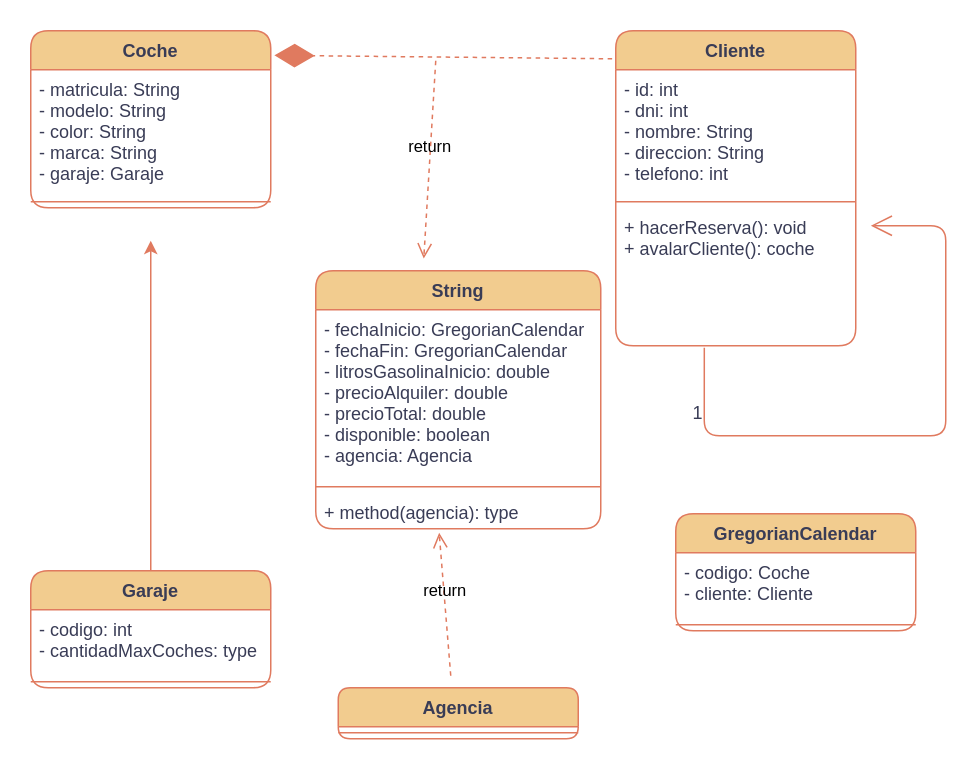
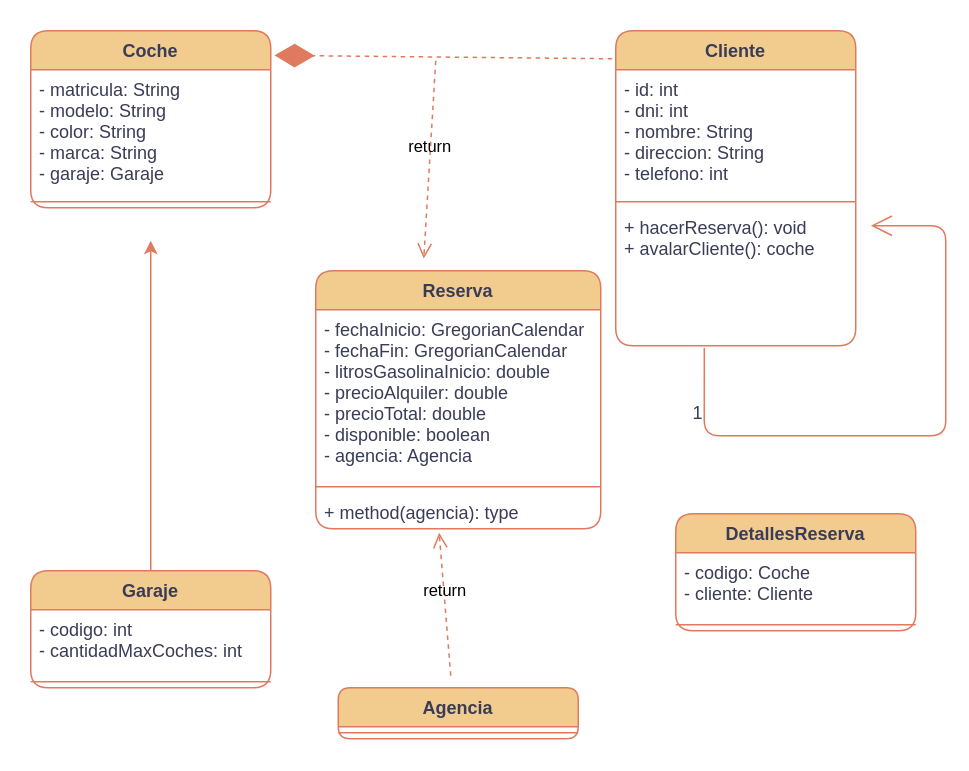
  <mxCell id="0" />
  <mxCell id="1" parent="0" />
  <mxCell id="2" value="Cliente" style="swimlane;fontStyle=1;align=center;verticalAlign=top;childLayout=stackLayout;horizontal=1;startSize=26;horizontalStack=0;resizeParent=1;resizeParentMax=0;resizeLast=0;collapsible=1;marginBottom=0;rounded=1;labelBackgroundColor=none;fillColor=#F2CC8F;strokeColor=#E07A5F;fontColor=#393C56;" vertex="1" parent="1"><mxGeometry x="410" y="20" width="160" height="210" as="geometry" /></mxCell>
  <mxCell id="3" value="- id: int&#10;- dni: int&#10;- nombre: String&#10;- direccion: String&#10;- telefono: int" style="text;strokeColor=none;fillColor=none;align=left;verticalAlign=top;spacingLeft=4;spacingRight=4;overflow=hidden;rotatable=0;points=[[0,0.5],[1,0.5]];portConstraint=eastwest;rounded=1;labelBackgroundColor=none;fontColor=#393C56;" vertex="1" parent="2"><mxGeometry y="26" width="160" height="84" as="geometry" /></mxCell>
  <mxCell id="4" value="" style="line;strokeWidth=1;fillColor=none;align=left;verticalAlign=middle;spacingTop=-1;spacingLeft=3;spacingRight=3;rotatable=0;labelPosition=right;points=[];portConstraint=eastwest;strokeColor=#E07A5F;rounded=1;labelBackgroundColor=none;fontColor=#393C56;" vertex="1" parent="2"><mxGeometry y="110" width="160" height="8" as="geometry" /></mxCell>
  <mxCell id="5" value="+ hacerReserva(): void&#10;+ avalarCliente(): coche&#10;" style="text;strokeColor=none;fillColor=none;align=left;verticalAlign=top;spacingLeft=4;spacingRight=4;overflow=hidden;rotatable=0;points=[[0,0.5],[1,0.5]];portConstraint=eastwest;rounded=1;labelBackgroundColor=none;fontColor=#393C56;" vertex="1" parent="2"><mxGeometry y="118" width="160" height="92" as="geometry" /></mxCell>
  <mxCell id="6" value="" style="endArrow=open;endFill=1;endSize=12;html=1;rounded=1;exitX=0.369;exitY=1.014;exitDx=0;exitDy=0;exitPerimeter=0;entryX=1.063;entryY=0.13;entryDx=0;entryDy=0;entryPerimeter=0;labelBackgroundColor=none;strokeColor=#E07A5F;fontColor=default;" edge="1" parent="2" source="5" target="5"><mxGeometry width="160" relative="1" as="geometry"><mxPoint x="60" y="270" as="sourcePoint" /><mxPoint x="220" y="180" as="targetPoint" /><Array as="points"><mxPoint x="59" y="270" /><mxPoint x="220" y="270" /><mxPoint x="220" y="130" /></Array></mxGeometry></mxCell>
  <mxCell id="7" value="Coche" style="swimlane;fontStyle=1;align=center;verticalAlign=top;childLayout=stackLayout;horizontal=1;startSize=26;horizontalStack=0;resizeParent=1;resizeParentMax=0;resizeLast=0;collapsible=1;marginBottom=0;rounded=1;labelBackgroundColor=none;fillColor=#F2CC8F;strokeColor=#E07A5F;fontColor=#393C56;" vertex="1" parent="1"><mxGeometry x="20" y="20" width="160" height="118" as="geometry" /></mxCell>
  <mxCell id="8" value="- matricula: String&#10;- modelo: String&#10;- color: String&#10;- marca: String&#10;- garaje: Garaje" style="text;strokeColor=none;fillColor=none;align=left;verticalAlign=top;spacingLeft=4;spacingRight=4;overflow=hidden;rotatable=0;points=[[0,0.5],[1,0.5]];portConstraint=eastwest;rounded=1;labelBackgroundColor=none;fontColor=#393C56;" vertex="1" parent="7"><mxGeometry y="26" width="160" height="84" as="geometry" /></mxCell>
  <mxCell id="9" value="" style="line;strokeWidth=1;fillColor=none;align=left;verticalAlign=middle;spacingTop=-1;spacingLeft=3;spacingRight=3;rotatable=0;labelPosition=right;points=[];portConstraint=eastwest;strokeColor=#E07A5F;rounded=1;labelBackgroundColor=none;fontColor=#393C56;" vertex="1" parent="7"><mxGeometry y="110" width="160" height="8" as="geometry" /></mxCell>
  <mxCell id="10" style="edgeStyle=orthogonalEdgeStyle;rounded=1;orthogonalLoop=1;jettySize=auto;html=1;exitX=0.5;exitY=0;exitDx=0;exitDy=0;labelBackgroundColor=none;strokeColor=#E07A5F;fontColor=default;" edge="1" parent="1" source="11"><mxGeometry relative="1" as="geometry"><mxPoint x="100" y="160" as="targetPoint" /></mxGeometry></mxCell>
  <mxCell id="11" value="Garaje" style="swimlane;fontStyle=1;align=center;verticalAlign=top;childLayout=stackLayout;horizontal=1;startSize=26;horizontalStack=0;resizeParent=1;resizeParentMax=0;resizeLast=0;collapsible=1;marginBottom=0;rounded=1;labelBackgroundColor=none;fillColor=#F2CC8F;strokeColor=#E07A5F;fontColor=#393C56;" vertex="1" parent="1"><mxGeometry x="20" y="380" width="160" height="78" as="geometry" /></mxCell>
- <mxCell id="12" value="- codigo: int&#10;- cantidadMaxCoches: type" style="text;strokeColor=none;fillColor=none;align=left;verticalAlign=top;spacingLeft=4;spacingRight=4;overflow=hidden;rotatable=0;points=[[0,0.5],[1,0.5]];portConstraint=eastwest;rounded=1;labelBackgroundColor=none;fontColor=#393C56;" vertex="1" parent="11"><mxGeometry y="26" width="160" height="44" as="geometry" /></mxCell>
+ <mxCell id="12" value="- codigo: int&#10;- cantidadMaxCoches: int" style="text;strokeColor=none;fillColor=none;align=left;verticalAlign=top;spacingLeft=4;spacingRight=4;overflow=hidden;rotatable=0;points=[[0,0.5],[1,0.5]];portConstraint=eastwest;rounded=1;labelBackgroundColor=none;fontColor=#393C56;" vertex="1" parent="11"><mxGeometry y="26" width="160" height="44" as="geometry" /></mxCell>
  <mxCell id="13" value="" style="line;strokeWidth=1;fillColor=none;align=left;verticalAlign=middle;spacingTop=-1;spacingLeft=3;spacingRight=3;rotatable=0;labelPosition=right;points=[];portConstraint=eastwest;strokeColor=#E07A5F;rounded=1;labelBackgroundColor=none;fontColor=#393C56;" vertex="1" parent="11"><mxGeometry y="70" width="160" height="8" as="geometry" /></mxCell>
- <mxCell id="14" value="String" style="swimlane;fontStyle=1;align=center;verticalAlign=top;childLayout=stackLayout;horizontal=1;startSize=26;horizontalStack=0;resizeParent=1;resizeParentMax=0;resizeLast=0;collapsible=1;marginBottom=0;rounded=1;labelBackgroundColor=none;fillColor=#F2CC8F;strokeColor=#E07A5F;fontColor=#393C56;" vertex="1" parent="1"><mxGeometry x="210" y="180" width="190" height="172" as="geometry" /></mxCell>
+ <mxCell id="14" value="Reserva" style="swimlane;fontStyle=1;align=center;verticalAlign=top;childLayout=stackLayout;horizontal=1;startSize=26;horizontalStack=0;resizeParent=1;resizeParentMax=0;resizeLast=0;collapsible=1;marginBottom=0;rounded=1;labelBackgroundColor=none;fillColor=#F2CC8F;strokeColor=#E07A5F;fontColor=#393C56;" vertex="1" parent="1"><mxGeometry x="210" y="180" width="190" height="172" as="geometry" /></mxCell>
  <mxCell id="15" value="- fechaInicio: GregorianCalendar&#10;- fechaFin: GregorianCalendar&#10;- litrosGasolinaInicio: double&#10;- precioAlquiler: double&#10;- precioTotal: double&#10;- disponible: boolean&#10;- agencia: Agencia&#10;" style="text;strokeColor=none;fillColor=none;align=left;verticalAlign=top;spacingLeft=4;spacingRight=4;overflow=hidden;rotatable=0;points=[[0,0.5],[1,0.5]];portConstraint=eastwest;rounded=1;labelBackgroundColor=none;fontColor=#393C56;" vertex="1" parent="14"><mxGeometry y="26" width="190" height="114" as="geometry" /></mxCell>
  <mxCell id="16" value="" style="line;strokeWidth=1;fillColor=none;align=left;verticalAlign=middle;spacingTop=-1;spacingLeft=3;spacingRight=3;rotatable=0;labelPosition=right;points=[];portConstraint=eastwest;strokeColor=#E07A5F;rounded=1;labelBackgroundColor=none;fontColor=#393C56;" vertex="1" parent="14"><mxGeometry y="140" width="190" height="8" as="geometry" /></mxCell>
  <mxCell id="17" value="+ method(agencia): type" style="text;strokeColor=none;fillColor=none;align=left;verticalAlign=top;spacingLeft=4;spacingRight=4;overflow=hidden;rotatable=0;points=[[0,0.5],[1,0.5]];portConstraint=eastwest;rounded=1;labelBackgroundColor=none;fontColor=#393C56;" vertex="1" parent="14"><mxGeometry y="148" width="190" height="24" as="geometry" /></mxCell>
  <mxCell id="18" value="return" style="html=1;verticalAlign=bottom;endArrow=open;dashed=1;endSize=8;rounded=1;entryX=0.379;entryY=-0.047;entryDx=0;entryDy=0;entryPerimeter=0;labelBackgroundColor=none;strokeColor=#E07A5F;fontColor=default;" edge="1" parent="1" target="14"><mxGeometry relative="1" as="geometry"><mxPoint x="290" y="40" as="sourcePoint" /><mxPoint x="260" y="300" as="targetPoint" /></mxGeometry></mxCell>
  <mxCell id="19" value="Agencia" style="swimlane;fontStyle=1;align=center;verticalAlign=top;childLayout=stackLayout;horizontal=1;startSize=26;horizontalStack=0;resizeParent=1;resizeParentMax=0;resizeLast=0;collapsible=1;marginBottom=0;rounded=1;labelBackgroundColor=none;fillColor=#F2CC8F;strokeColor=#E07A5F;fontColor=#393C56;" vertex="1" parent="1"><mxGeometry x="225" y="458" width="160" height="34" as="geometry" /></mxCell>
  <mxCell id="20" value="" style="line;strokeWidth=1;fillColor=none;align=left;verticalAlign=middle;spacingTop=-1;spacingLeft=3;spacingRight=3;rotatable=0;labelPosition=right;points=[];portConstraint=eastwest;strokeColor=#E07A5F;rounded=1;labelBackgroundColor=none;fontColor=#393C56;" vertex="1" parent="19"><mxGeometry y="26" width="160" height="8" as="geometry" /></mxCell>
- <mxCell id="21" value="GregorianCalendar" style="swimlane;fontStyle=1;align=center;verticalAlign=top;childLayout=stackLayout;horizontal=1;startSize=26;horizontalStack=0;resizeParent=1;resizeParentMax=0;resizeLast=0;collapsible=1;marginBottom=0;rounded=1;labelBackgroundColor=none;fillColor=#F2CC8F;strokeColor=#E07A5F;fontColor=#393C56;" vertex="1" parent="1"><mxGeometry x="450" y="342" width="160" height="78" as="geometry" /></mxCell>
+ <mxCell id="21" value="DetallesReserva" style="swimlane;fontStyle=1;align=center;verticalAlign=top;childLayout=stackLayout;horizontal=1;startSize=26;horizontalStack=0;resizeParent=1;resizeParentMax=0;resizeLast=0;collapsible=1;marginBottom=0;rounded=1;labelBackgroundColor=none;fillColor=#F2CC8F;strokeColor=#E07A5F;fontColor=#393C56;" vertex="1" parent="1"><mxGeometry x="450" y="342" width="160" height="78" as="geometry" /></mxCell>
  <mxCell id="22" value="- codigo: Coche&#10;- cliente: Cliente" style="text;strokeColor=none;fillColor=none;align=left;verticalAlign=top;spacingLeft=4;spacingRight=4;overflow=hidden;rotatable=0;points=[[0,0.5],[1,0.5]];portConstraint=eastwest;rounded=1;labelBackgroundColor=none;fontColor=#393C56;" vertex="1" parent="21"><mxGeometry y="26" width="160" height="44" as="geometry" /></mxCell>
  <mxCell id="23" value="" style="line;strokeWidth=1;fillColor=none;align=left;verticalAlign=middle;spacingTop=-1;spacingLeft=3;spacingRight=3;rotatable=0;labelPosition=right;points=[];portConstraint=eastwest;strokeColor=#E07A5F;rounded=1;labelBackgroundColor=none;fontColor=#393C56;" vertex="1" parent="21"><mxGeometry y="70" width="160" height="8" as="geometry" /></mxCell>
  <mxCell id="24" value="" style="endArrow=diamondThin;endFill=1;endSize=24;html=1;rounded=0;strokeColor=#E07A5F;fontColor=#393C56;fillColor=#F2CC8F;exitX=-0.015;exitY=0.089;exitDx=0;exitDy=0;exitPerimeter=0;entryX=1.015;entryY=0.139;entryDx=0;entryDy=0;entryPerimeter=0;dashed=1;" edge="1" parent="1" source="2" target="7"><mxGeometry width="160" relative="1" as="geometry"><mxPoint x="190" y="40" as="sourcePoint" /><mxPoint x="330" y="10" as="targetPoint" /></mxGeometry></mxCell>
  <mxCell id="25" value="return" style="html=1;verticalAlign=bottom;endArrow=open;dashed=1;endSize=8;rounded=1;entryX=0.433;entryY=1.111;entryDx=0;entryDy=0;entryPerimeter=0;labelBackgroundColor=none;strokeColor=#E07A5F;fontColor=default;" edge="1" parent="1" target="17"><mxGeometry relative="1" as="geometry"><mxPoint x="300" y="450" as="sourcePoint" /><mxPoint x="292.01" y="457.996" as="targetPoint" /></mxGeometry></mxCell>
  <mxCell id="26" value="1" style="text;html=1;strokeColor=none;fillColor=none;align=center;verticalAlign=middle;whiteSpace=wrap;rounded=0;fontColor=#393C56;" vertex="1" parent="1"><mxGeometry x="435" y="260" width="60" height="30" as="geometry" /></mxCell>
